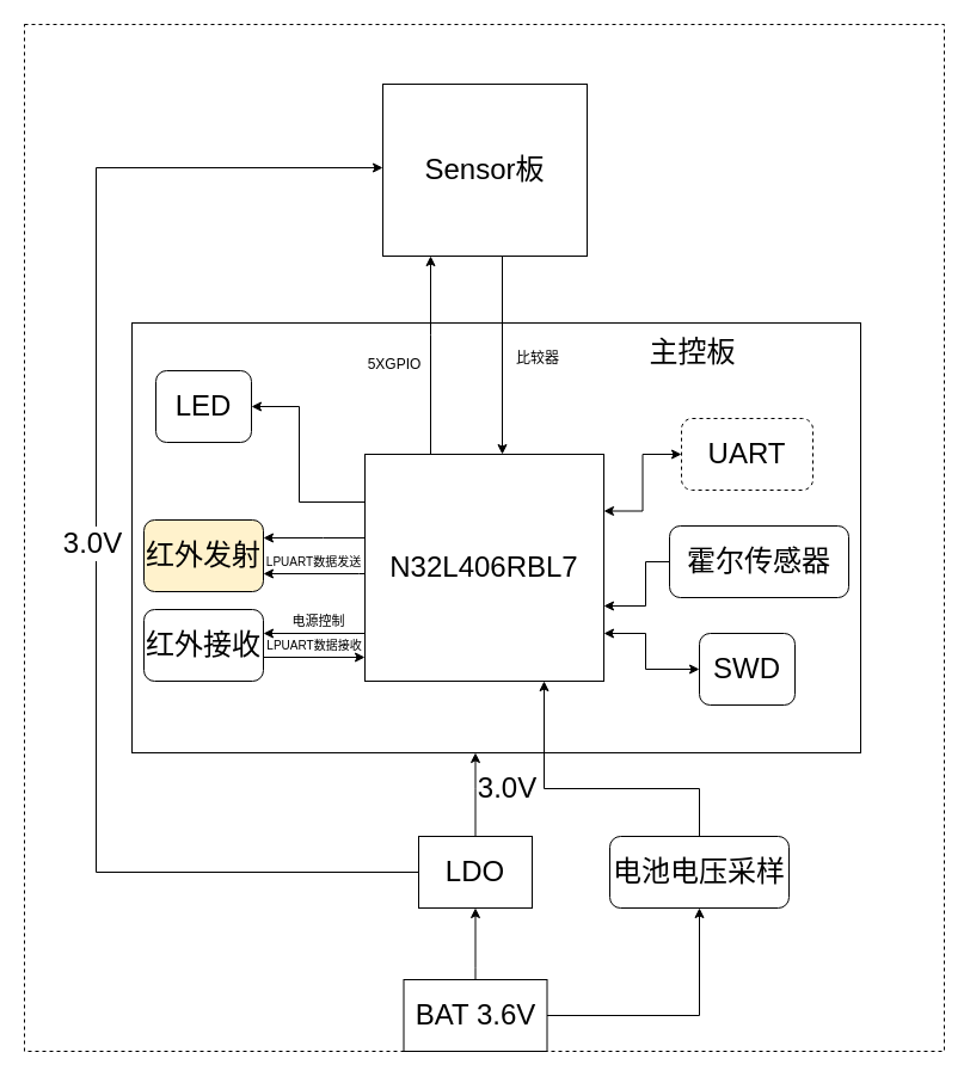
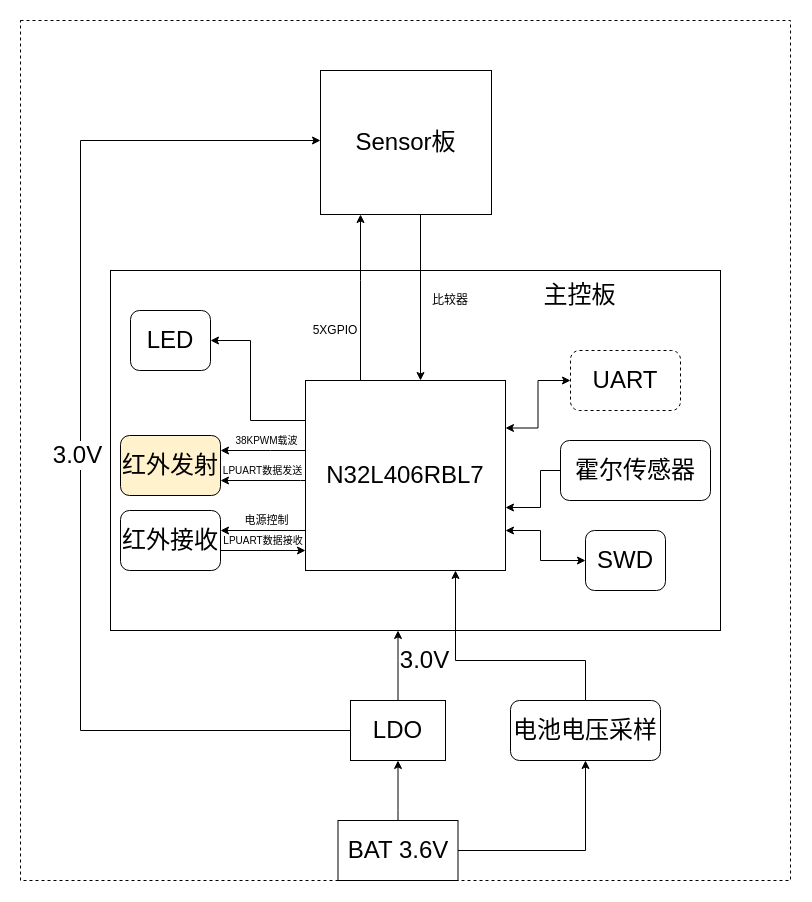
  <mxCell id="0" />
  <mxCell id="1" parent="0" />
  <mxCell id="2" value="" style="rounded=0;whiteSpace=wrap;html=1;dashed=1;" parent="1" vertex="1"><mxGeometry x="20" y="20" width="770" height="860" as="geometry" /></mxCell>
  <mxCell id="3" value="" style="rounded=0;whiteSpace=wrap;html=1;fontSize=24;shadow=0;sketch=0;glass=0;" parent="1" vertex="1"><mxGeometry x="110" y="270" width="610" height="360" as="geometry" /></mxCell>
  <mxCell id="4" style="edgeStyle=none;rounded=0;orthogonalLoop=1;jettySize=auto;html=1;" parent="1" source="8" target="2" edge="1"><mxGeometry relative="1" as="geometry" /></mxCell>
  <mxCell id="5" style="edgeStyle=orthogonalEdgeStyle;rounded=0;orthogonalLoop=1;jettySize=auto;html=1;startArrow=none;startFill=0;endArrow=classic;endFill=1;fontSize=24;exitX=0;exitY=0.5;exitDx=0;exitDy=0;" parent="1" source="15" target="9" edge="1"><mxGeometry relative="1" as="geometry"><mxPoint x="170" y="760" as="targetPoint" /><Array as="points"><mxPoint x="80" y="730" /><mxPoint x="80" y="140" /></Array></mxGeometry></mxCell>
  <mxCell id="6" value="3.0V" style="edgeLabel;html=1;align=center;verticalAlign=middle;resizable=0;points=[];fontSize=24;" parent="5" vertex="1" connectable="0"><mxGeometry x="-0.007" y="4" relative="1" as="geometry"><mxPoint as="offset" /></mxGeometry></mxCell>
  <mxCell id="7" style="edgeStyle=orthogonalEdgeStyle;rounded=0;orthogonalLoop=1;jettySize=auto;html=1;exitX=1;exitY=0.5;exitDx=0;exitDy=0;entryX=0.5;entryY=1;entryDx=0;entryDy=0;" edge="1" parent="1" source="8" target="39"><mxGeometry relative="1" as="geometry" /></mxCell>
  <mxCell id="8" value="&lt;span style=&quot;font-size: 24px&quot;&gt;BAT 3.6V&lt;/span&gt;" style="rounded=0;whiteSpace=wrap;html=1;" parent="1" vertex="1"><mxGeometry x="337.5" y="820" width="120" height="60" as="geometry" /></mxCell>
  <mxCell id="9" value="&lt;font style=&quot;font-size: 24px&quot;&gt;Sensor板&lt;/font&gt;" style="rounded=0;whiteSpace=wrap;html=1;" parent="1" vertex="1"><mxGeometry x="320" y="70" width="171" height="144" as="geometry" /></mxCell>
  <mxCell id="10" style="edgeStyle=orthogonalEdgeStyle;rounded=0;orthogonalLoop=1;jettySize=auto;html=1;startArrow=none;startFill=0;" parent="1" source="11" edge="1"><mxGeometry relative="1" as="geometry"><mxPoint x="360" y="214" as="targetPoint" /><Array as="points"><mxPoint x="360" y="280" /><mxPoint x="360" y="280" /></Array></mxGeometry></mxCell>
  <mxCell id="11" value="&lt;span style=&quot;font-size: 24px&quot;&gt;N32L406RBL7&lt;/span&gt;" style="rounded=0;whiteSpace=wrap;html=1;" parent="1" vertex="1"><mxGeometry x="305" y="380" width="200" height="190" as="geometry" /></mxCell>
  <mxCell id="12" style="edgeStyle=orthogonalEdgeStyle;rounded=0;orthogonalLoop=1;jettySize=auto;html=1;startArrow=classic;startFill=1;endArrow=none;endFill=0;fontSize=24;entryX=0.5;entryY=0;entryDx=0;entryDy=0;" parent="1" source="15" target="8" edge="1"><mxGeometry relative="1" as="geometry"><mxPoint x="300" y="850" as="targetPoint" /><Array as="points"><mxPoint x="398" y="810" /><mxPoint x="398" y="820" /></Array></mxGeometry></mxCell>
  <mxCell id="13" value="" style="edgeStyle=orthogonalEdgeStyle;rounded=0;orthogonalLoop=1;jettySize=auto;html=1;startArrow=none;startFill=0;endArrow=classic;endFill=1;fontSize=24;" parent="1" source="15" target="3" edge="1"><mxGeometry relative="1" as="geometry"><Array as="points"><mxPoint x="398" y="660" /><mxPoint x="398" y="660" /></Array></mxGeometry></mxCell>
  <mxCell id="14" value="3.0V" style="edgeLabel;html=1;align=center;verticalAlign=middle;resizable=0;points=[];fontSize=24;" parent="13" vertex="1" connectable="0"><mxGeometry x="-0.265" relative="1" as="geometry"><mxPoint x="26.48" y="-14.48" as="offset" /></mxGeometry></mxCell>
  <mxCell id="15" value="LDO" style="rounded=0;whiteSpace=wrap;html=1;fontSize=24;" parent="1" vertex="1"><mxGeometry x="350" y="700" width="95" height="60" as="geometry" /></mxCell>
  <mxCell id="16" style="edgeStyle=orthogonalEdgeStyle;rounded=0;orthogonalLoop=1;jettySize=auto;html=1;startArrow=none;startFill=0;fontSize=24;" parent="1" source="17" edge="1"><mxGeometry relative="1" as="geometry"><mxPoint x="505" y="507" as="targetPoint" /><Array as="points"><mxPoint x="540" y="470" /><mxPoint x="540" y="507" /></Array></mxGeometry></mxCell>
  <mxCell id="17" value="&lt;span style=&quot;font-size: 24px&quot;&gt;霍尔传感器&lt;/span&gt;" style="rounded=1;whiteSpace=wrap;html=1;" parent="1" vertex="1"><mxGeometry x="560" y="440" width="150" height="60" as="geometry" /></mxCell>
  <mxCell id="18" value="" style="edgeStyle=orthogonalEdgeStyle;rounded=0;orthogonalLoop=1;jettySize=auto;html=1;startArrow=classic;startFill=1;fontSize=24;endArrow=none;endFill=0;" parent="1" source="19" target="11" edge="1"><mxGeometry relative="1" as="geometry"><Array as="points"><mxPoint x="270" y="450" /><mxPoint x="270" y="450" /></Array></mxGeometry></mxCell>
  <mxCell id="19" value="&lt;span style=&quot;font-size: 24px&quot;&gt;红外发射&lt;/span&gt;" style="rounded=1;whiteSpace=wrap;html=1;fillColor=#fff2cc;" parent="1" vertex="1"><mxGeometry x="120" y="435" width="100" height="60" as="geometry" /></mxCell>
  <mxCell id="20" value="" style="edgeStyle=orthogonalEdgeStyle;rounded=0;orthogonalLoop=1;jettySize=auto;html=1;startArrow=classic;startFill=1;fontSize=24;" parent="1" source="21" target="11" edge="1"><mxGeometry relative="1" as="geometry"><Array as="points"><mxPoint x="540" y="560" /><mxPoint x="540" y="530" /></Array></mxGeometry></mxCell>
  <mxCell id="21" value="&lt;span style=&quot;font-size: 24px&quot;&gt;SWD&lt;/span&gt;" style="rounded=1;whiteSpace=wrap;html=1;" parent="1" vertex="1"><mxGeometry x="585" y="530" width="80" height="60" as="geometry" /></mxCell>
  <mxCell id="22" value="" style="edgeStyle=orthogonalEdgeStyle;rounded=0;orthogonalLoop=1;jettySize=auto;html=1;startArrow=classic;startFill=1;fontSize=24;endArrow=none;endFill=0;" parent="1" source="23" target="11" edge="1"><mxGeometry relative="1" as="geometry"><Array as="points"><mxPoint x="250" y="340" /><mxPoint x="250" y="420" /></Array></mxGeometry></mxCell>
  <mxCell id="23" value="&lt;span style=&quot;font-size: 24px&quot;&gt;LED&lt;/span&gt;" style="rounded=1;whiteSpace=wrap;html=1;" parent="1" vertex="1"><mxGeometry x="130" y="310" width="80" height="60" as="geometry" /></mxCell>
  <mxCell id="24" style="edgeStyle=orthogonalEdgeStyle;rounded=0;orthogonalLoop=1;jettySize=auto;html=1;entryX=1;entryY=0.25;entryDx=0;entryDy=0;startArrow=classic;startFill=1;fontSize=24;" parent="1" source="25" target="11" edge="1"><mxGeometry relative="1" as="geometry" /></mxCell>
  <mxCell id="25" value="&lt;span style=&quot;font-size: 24px&quot;&gt;UART&lt;/span&gt;" style="rounded=1;whiteSpace=wrap;html=1;dashed=1;" parent="1" vertex="1"><mxGeometry x="570" y="350" width="110" height="60" as="geometry" /></mxCell>
  <mxCell id="26" value="主控板" style="text;html=1;strokeColor=none;fillColor=none;align=center;verticalAlign=middle;whiteSpace=wrap;rounded=0;fontSize=24;" parent="1" vertex="1"><mxGeometry x="510" y="280" width="139" height="30" as="geometry" /></mxCell>
  <mxCell id="27" value="&lt;span style=&quot;font-size: 24px&quot;&gt;红外接收&lt;/span&gt;" style="rounded=1;whiteSpace=wrap;html=1;" parent="1" vertex="1"><mxGeometry x="120" y="510" width="100" height="60" as="geometry" /></mxCell>
+ <mxCell id="28" value="38KPWM载波" style="text;html=1;strokeColor=none;fillColor=none;align=center;verticalAlign=middle;whiteSpace=wrap;rounded=0;fontSize=10;" parent="1" vertex="1"><mxGeometry x="226.5" y="430" width="78.5" height="20" as="geometry" /></mxCell>
  <mxCell id="29" value="" style="edgeStyle=orthogonalEdgeStyle;rounded=0;orthogonalLoop=1;jettySize=auto;html=1;startArrow=classic;startFill=1;fontSize=24;endArrow=none;endFill=0;" parent="1" source="19" target="11" edge="1"><mxGeometry relative="1" as="geometry"><mxPoint x="220" y="450" as="sourcePoint" /><mxPoint x="305" y="450" as="targetPoint" /><Array as="points"><mxPoint x="300" y="480" /><mxPoint x="300" y="480" /></Array></mxGeometry></mxCell>
  <mxCell id="30" value="LPUART数据发送" style="text;html=1;strokeColor=none;fillColor=none;align=center;verticalAlign=middle;whiteSpace=wrap;rounded=0;fontSize=10;" parent="1" vertex="1"><mxGeometry x="220" y="460" width="85" height="20" as="geometry" /></mxCell>
  <mxCell id="31" value="电源控制" style="text;html=1;strokeColor=none;fillColor=none;align=center;verticalAlign=middle;whiteSpace=wrap;rounded=0;fontSize=11;" parent="1" vertex="1"><mxGeometry x="226.5" y="510" width="78.5" height="20" as="geometry" /></mxCell>
  <mxCell id="32" value="" style="edgeStyle=orthogonalEdgeStyle;rounded=0;orthogonalLoop=1;jettySize=auto;html=1;startArrow=classic;startFill=1;fontSize=24;endArrow=none;endFill=0;" parent="1" target="11" edge="1"><mxGeometry relative="1" as="geometry"><mxPoint x="220" y="530" as="sourcePoint" /><mxPoint x="305" y="450" as="targetPoint" /><Array as="points"><mxPoint x="220" y="530" /></Array></mxGeometry></mxCell>
  <mxCell id="33" value="" style="edgeStyle=orthogonalEdgeStyle;rounded=0;orthogonalLoop=1;jettySize=auto;html=1;startArrow=none;startFill=0;fontSize=24;endArrow=classic;endFill=1;" parent="1" target="11" edge="1"><mxGeometry relative="1" as="geometry"><mxPoint x="220" y="550" as="sourcePoint" /><mxPoint x="305" y="530" as="targetPoint" /><Array as="points"><mxPoint x="220" y="550" /></Array></mxGeometry></mxCell>
  <mxCell id="34" value="LPUART数据接收" style="text;html=1;strokeColor=none;fillColor=none;align=center;verticalAlign=middle;whiteSpace=wrap;rounded=0;fontSize=10;" parent="1" vertex="1"><mxGeometry x="217.5" y="530" width="90" height="20" as="geometry" /></mxCell>
- <mxCell id="35" value="5XGPIO" style="text;html=1;strokeColor=none;fillColor=none;align=center;verticalAlign=middle;whiteSpace=wrap;rounded=0;fontSize=12;" parent="1" vertex="1"><mxGeometry x="310" y="295" width="40" height="20" as="geometry" /></mxCell>
+ <mxCell id="35" value="5XGPIO" style="text;html=1;strokeColor=none;fillColor=none;align=center;verticalAlign=middle;whiteSpace=wrap;rounded=0;fontSize=12;" parent="1" vertex="1"><mxGeometry x="315" y="320" width="40" height="20" as="geometry" /></mxCell>
  <mxCell id="36" style="edgeStyle=orthogonalEdgeStyle;rounded=0;orthogonalLoop=1;jettySize=auto;html=1;startArrow=classic;startFill=1;endArrow=none;endFill=0;" parent="1" source="11" edge="1"><mxGeometry relative="1" as="geometry"><mxPoint x="360.029" y="380" as="sourcePoint" /><mxPoint x="420" y="214" as="targetPoint" /><Array as="points"><mxPoint x="420" y="214" /></Array></mxGeometry></mxCell>
  <mxCell id="37" value="比较器" style="text;html=1;strokeColor=none;fillColor=none;align=center;verticalAlign=middle;whiteSpace=wrap;rounded=0;fontSize=12;" parent="1" vertex="1"><mxGeometry x="430" y="290" width="40" height="20" as="geometry" /></mxCell>
  <mxCell id="38" style="edgeStyle=orthogonalEdgeStyle;rounded=0;orthogonalLoop=1;jettySize=auto;html=1;exitX=0.5;exitY=0;exitDx=0;exitDy=0;entryX=0.75;entryY=1;entryDx=0;entryDy=0;" edge="1" parent="1" source="39" target="11"><mxGeometry relative="1" as="geometry"><Array as="points"><mxPoint x="585" y="660" /><mxPoint x="455" y="660" /></Array></mxGeometry></mxCell>
  <mxCell id="39" value="&lt;span style=&quot;font-size: 24px&quot;&gt;电池电压采样&lt;/span&gt;" style="rounded=1;whiteSpace=wrap;html=1;" vertex="1" parent="1"><mxGeometry x="510" y="700" width="150" height="60" as="geometry" /></mxCell>
